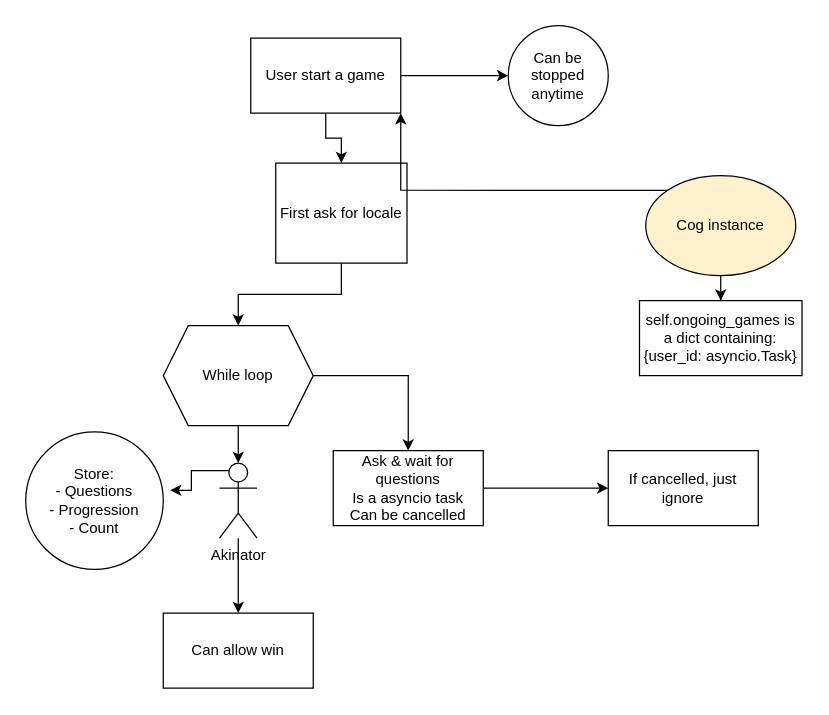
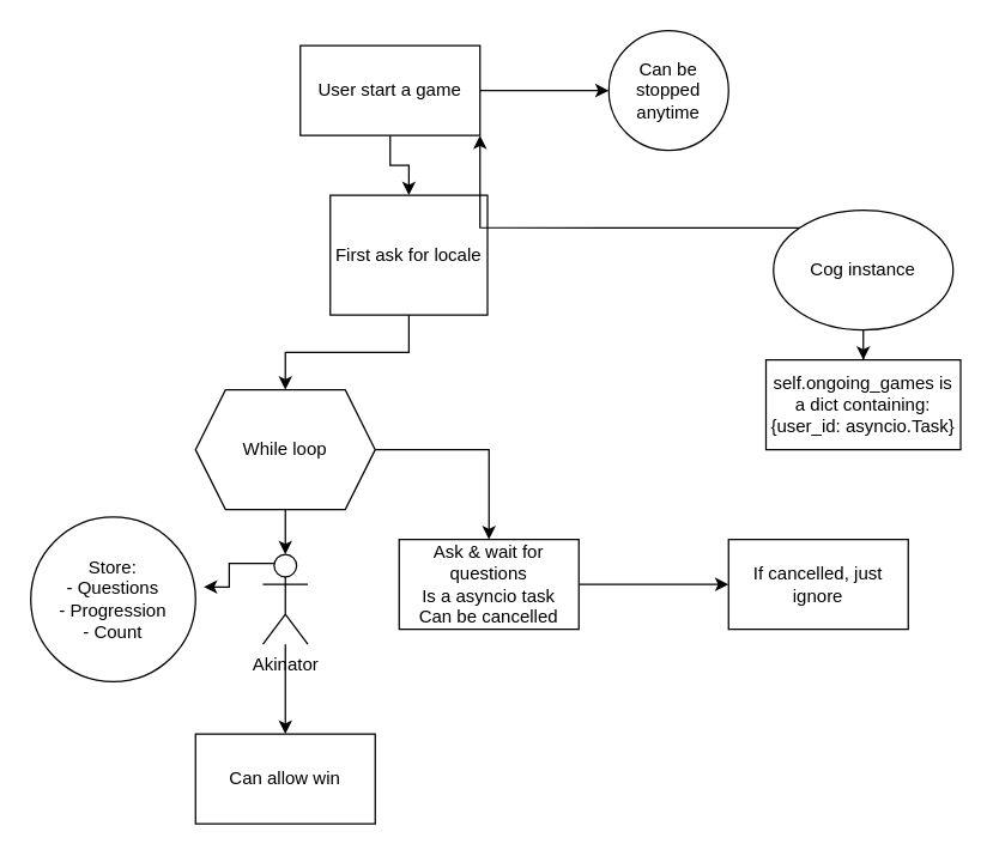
  <mxCell id="0" />
  <mxCell id="1" parent="0" />
  <mxCell id="2" style="edgeStyle=orthogonalEdgeStyle;rounded=0;orthogonalLoop=1;jettySize=auto;html=1;" edge="1" parent="1" source="4"><mxGeometry relative="1" as="geometry"><mxPoint x="406" y="60" as="targetPoint" /></mxGeometry></mxCell>
  <mxCell id="3" style="edgeStyle=orthogonalEdgeStyle;rounded=0;orthogonalLoop=1;jettySize=auto;html=1;" edge="1" parent="1" source="4" target="7"><mxGeometry relative="1" as="geometry"><mxPoint x="166" y="200" as="targetPoint" /></mxGeometry></mxCell>
  <mxCell id="4" value="User start a game&lt;br&gt;" style="rounded=0;whiteSpace=wrap;html=1;" vertex="1" parent="1"><mxGeometry x="200" y="30" width="120" height="60" as="geometry" /></mxCell>
  <mxCell id="5" value="Can be stopped anytime&lt;br&gt;" style="ellipse;whiteSpace=wrap;html=1;aspect=fixed;" vertex="1" parent="1"><mxGeometry x="406" y="20" width="80" height="80" as="geometry" /></mxCell>
  <mxCell id="6" style="edgeStyle=orthogonalEdgeStyle;rounded=0;orthogonalLoop=1;jettySize=auto;html=1;entryX=0.5;entryY=0;entryDx=0;entryDy=0;" edge="1" parent="1" source="7" target="10"><mxGeometry relative="1" as="geometry" /></mxCell>
  <mxCell id="7" value="First ask for locale" style="whiteSpace=wrap;html=1;aspect=fixed;" vertex="1" parent="1"><mxGeometry x="220" y="130" width="105" height="80" as="geometry" /></mxCell>
  <mxCell id="8" style="edgeStyle=orthogonalEdgeStyle;rounded=0;orthogonalLoop=1;jettySize=auto;html=1;entryX=0.5;entryY=0;entryDx=0;entryDy=0;entryPerimeter=0;" edge="1" parent="1" source="10" target="13"><mxGeometry relative="1" as="geometry" /></mxCell>
  <mxCell id="9" style="edgeStyle=orthogonalEdgeStyle;rounded=0;orthogonalLoop=1;jettySize=auto;html=1;" edge="1" parent="1" source="10"><mxGeometry relative="1" as="geometry"><mxPoint x="326" y="360" as="targetPoint" /><Array as="points"><mxPoint x="326" y="300" /><mxPoint x="326" y="360" /></Array></mxGeometry></mxCell>
  <mxCell id="10" value="While loop" style="shape=hexagon;perimeter=hexagonPerimeter2;whiteSpace=wrap;html=1;fixedSize=1;" vertex="1" parent="1"><mxGeometry x="130" y="260" width="120" height="80" as="geometry" /></mxCell>
  <mxCell id="11" style="edgeStyle=orthogonalEdgeStyle;rounded=0;orthogonalLoop=1;jettySize=auto;html=1;exitX=0.25;exitY=0.1;exitDx=0;exitDy=0;exitPerimeter=0;entryX=1.05;entryY=0.425;entryDx=0;entryDy=0;entryPerimeter=0;" edge="1" parent="1" source="13" target="14"><mxGeometry relative="1" as="geometry" /></mxCell>
  <mxCell id="12" style="edgeStyle=orthogonalEdgeStyle;rounded=0;orthogonalLoop=1;jettySize=auto;html=1;" edge="1" parent="1" source="13" target="22"><mxGeometry relative="1" as="geometry"><mxPoint x="190" y="520" as="targetPoint" /></mxGeometry></mxCell>
  <mxCell id="13" value="Akinator&lt;br&gt;" style="shape=umlActor;verticalLabelPosition=bottom;verticalAlign=top;html=1;outlineConnect=0;" vertex="1" parent="1"><mxGeometry x="175" y="370" width="30" height="60" as="geometry" /></mxCell>
  <mxCell id="14" value="Store:&lt;br&gt;- Questions&lt;br&gt;- Progression&lt;br&gt;- Count" style="ellipse;whiteSpace=wrap;html=1;aspect=fixed;" vertex="1" parent="1"><mxGeometry x="20" y="345" width="110" height="110" as="geometry" /></mxCell>
  <mxCell id="15" style="edgeStyle=orthogonalEdgeStyle;rounded=0;orthogonalLoop=1;jettySize=auto;html=1;" edge="1" parent="1" source="17" target="18"><mxGeometry relative="1" as="geometry" /></mxCell>
  <mxCell id="16" style="edgeStyle=orthogonalEdgeStyle;rounded=0;orthogonalLoop=1;jettySize=auto;html=1;exitX=0;exitY=0;exitDx=0;exitDy=0;entryX=1;entryY=1;entryDx=0;entryDy=0;" edge="1" parent="1" source="17" target="4"><mxGeometry relative="1" as="geometry" /></mxCell>
- <mxCell id="17" value="Cog instance&lt;br&gt;" style="ellipse;whiteSpace=wrap;html=1;fillColor=#fff2cc;" vertex="1" parent="1"><mxGeometry x="516" y="140" width="120" height="80" as="geometry" /></mxCell>
+ <mxCell id="17" value="Cog instance&lt;br&gt;" style="ellipse;whiteSpace=wrap;html=1;" vertex="1" parent="1"><mxGeometry x="516" y="140" width="120" height="80" as="geometry" /></mxCell>
  <mxCell id="18" value="self.ongoing_games is a dict containing:&lt;br&gt;{user_id: asyncio.Task}" style="rounded=0;whiteSpace=wrap;html=1;" vertex="1" parent="1"><mxGeometry x="511" y="240" width="130" height="60" as="geometry" /></mxCell>
  <mxCell id="19" style="edgeStyle=orthogonalEdgeStyle;rounded=0;orthogonalLoop=1;jettySize=auto;html=1;" edge="1" parent="1" source="20"><mxGeometry relative="1" as="geometry"><mxPoint x="486" y="390" as="targetPoint" /></mxGeometry></mxCell>
  <mxCell id="20" value="Ask &amp;amp; wait for questions&lt;br&gt;Is a asyncio task&lt;br&gt;Can be cancelled" style="rounded=0;whiteSpace=wrap;html=1;" vertex="1" parent="1"><mxGeometry x="266" y="360" width="120" height="60" as="geometry" /></mxCell>
  <mxCell id="21" value="If cancelled, just ignore" style="rounded=0;whiteSpace=wrap;html=1;" vertex="1" parent="1"><mxGeometry x="486" y="360" width="120" height="60" as="geometry" /></mxCell>
  <mxCell id="22" value="Can allow win&lt;br&gt;" style="rounded=0;whiteSpace=wrap;html=1;" vertex="1" parent="1"><mxGeometry x="130" y="490" width="120" height="60" as="geometry" /></mxCell>
